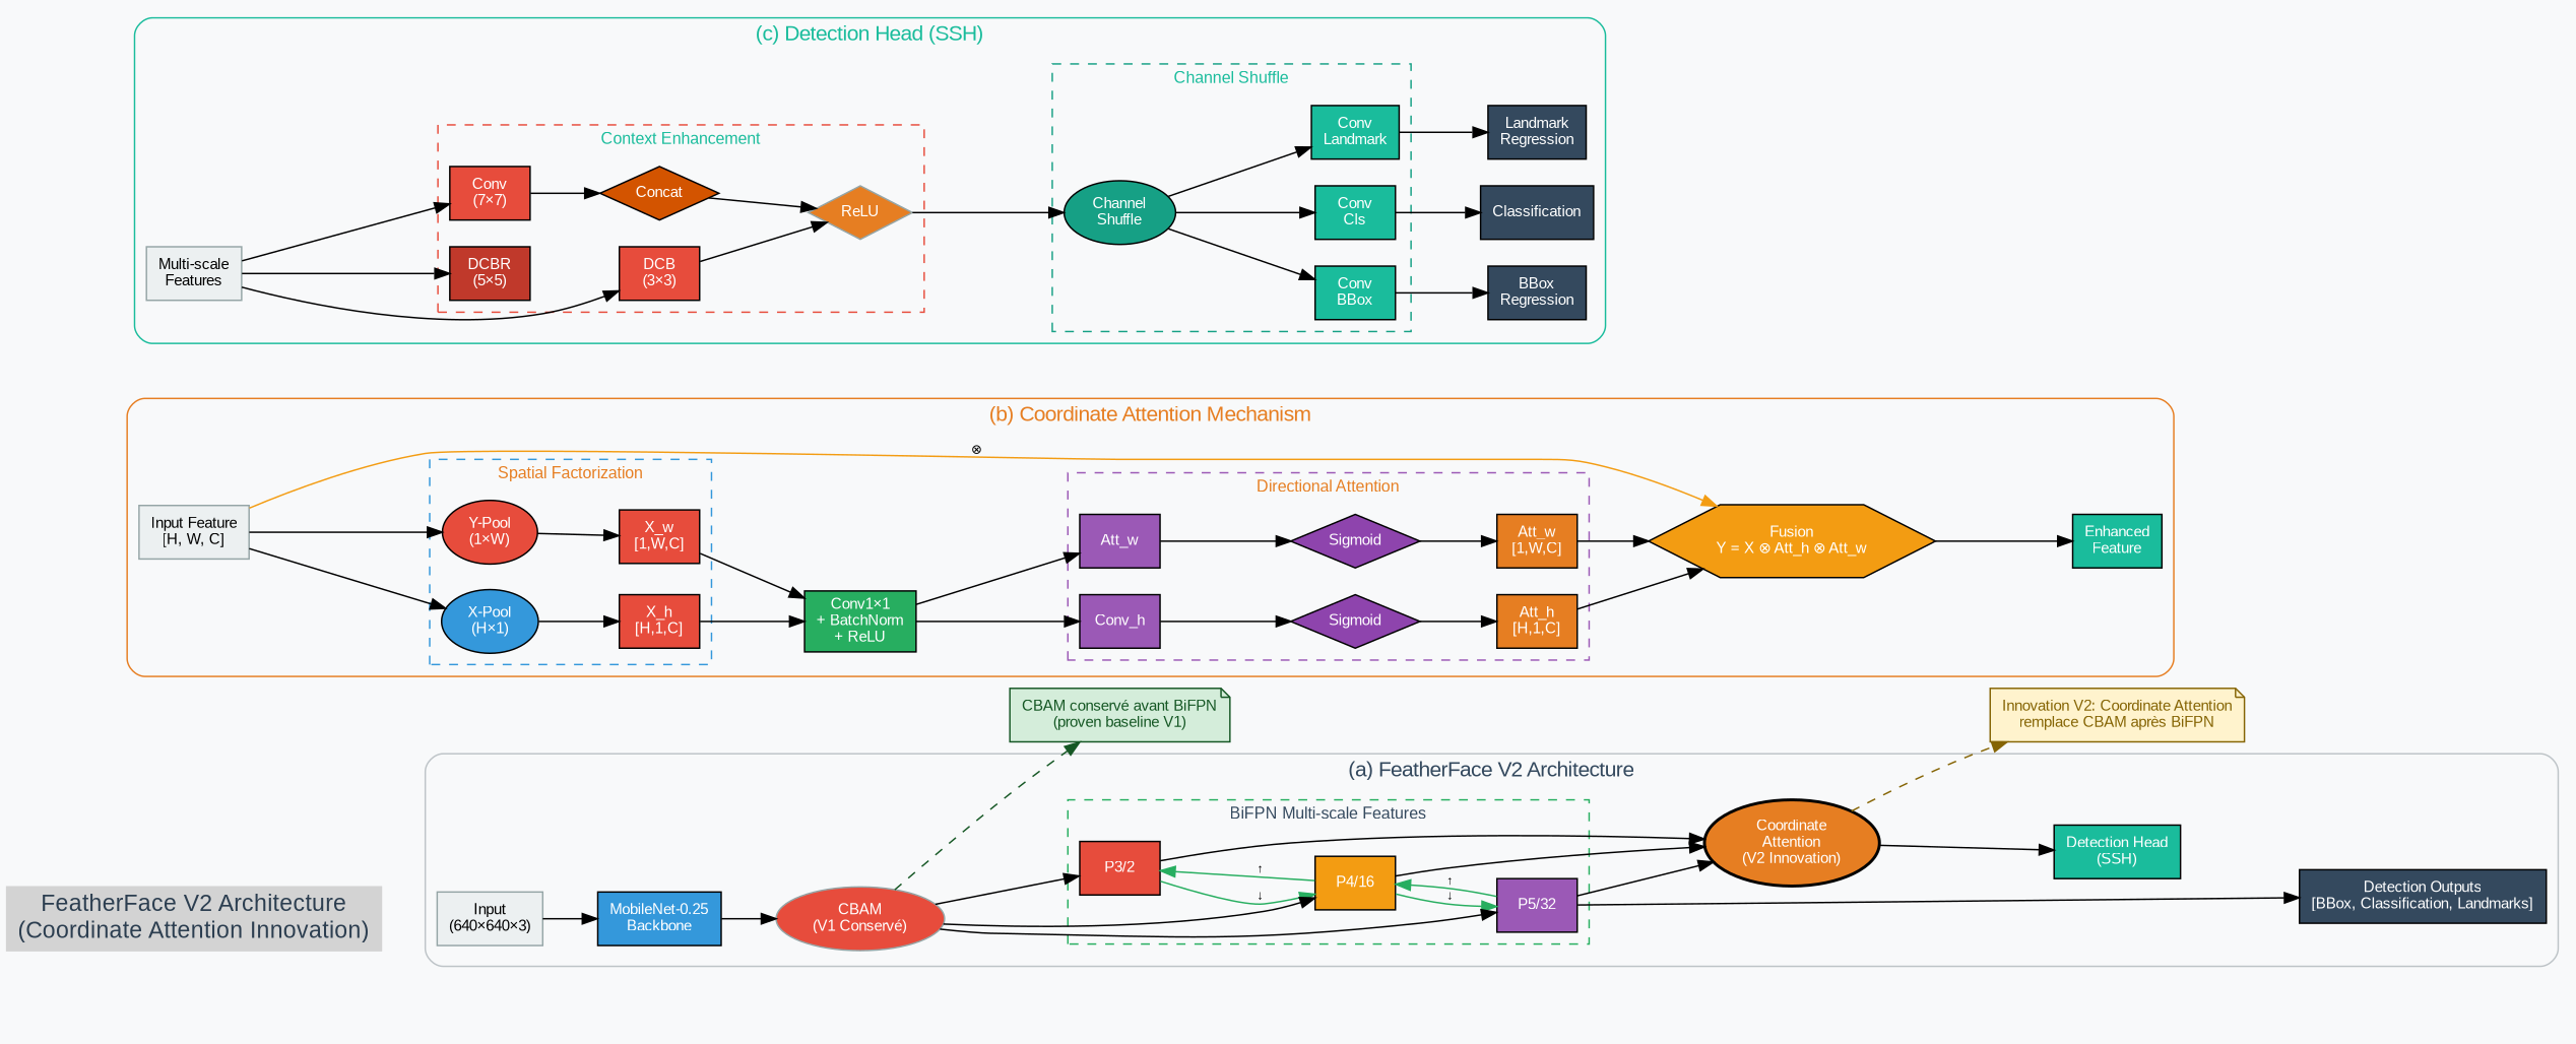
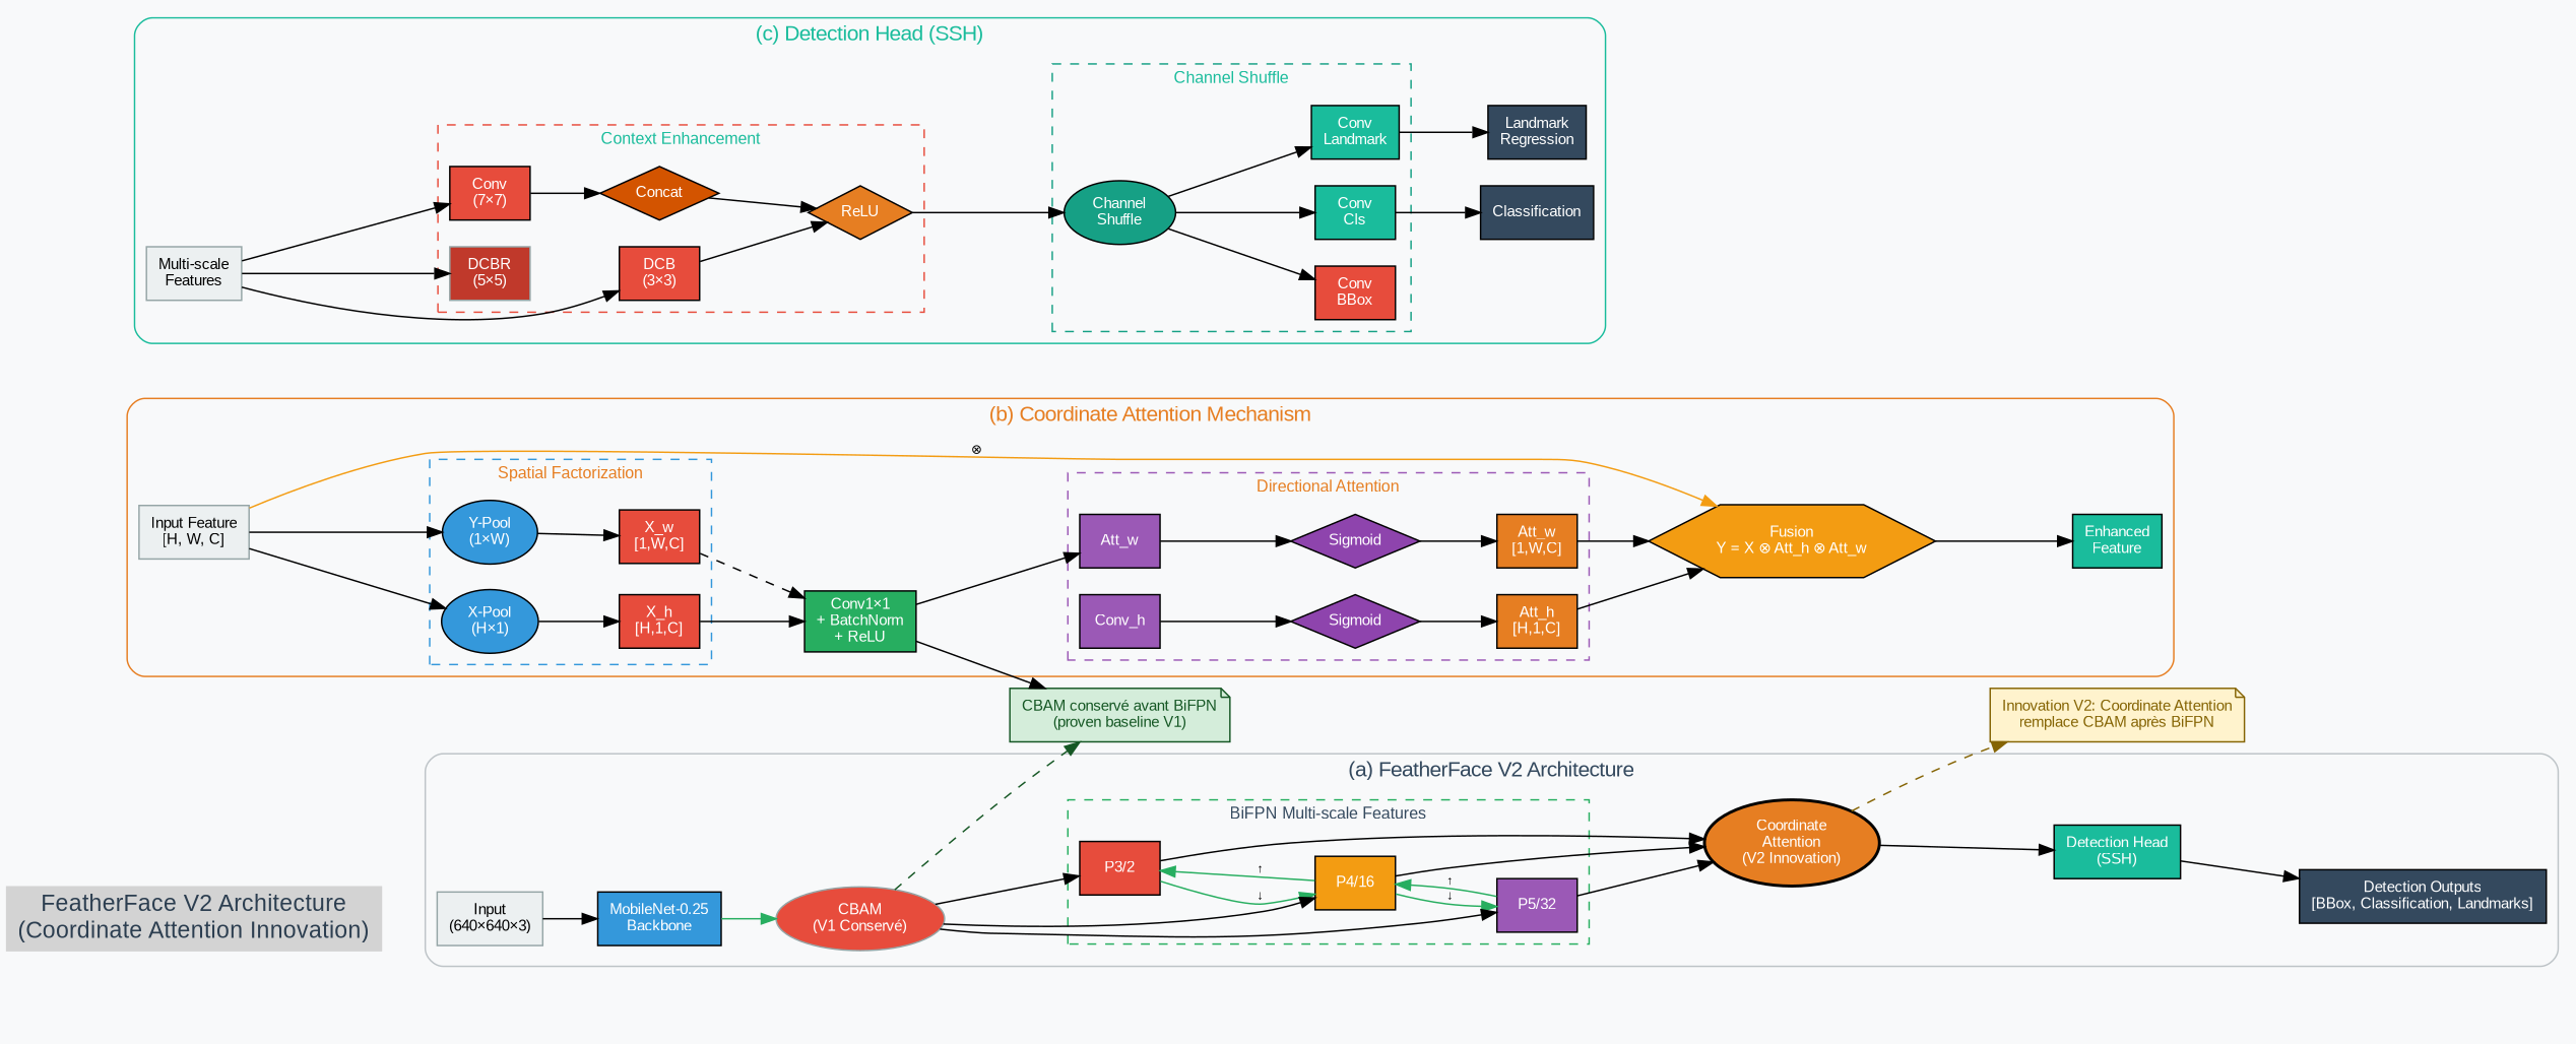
  digraph {
    bgcolor="#f8f9fa"
    fontname=Arial
    fontsize=12
    rankdir=LR
    node [fillcolor="#e74c3c" fontcolor=white fontname=Arial fontsize=10 shape=box style=filled]
    edge [fontname=Arial fontsize=9]
    n1 [label="P3/2"]
    n2 [fillcolor="#f39c12" label="P4/16"]
    n3 [fillcolor="#9b59b6" label="P5/32"]
    n4 [color="#95a5a6" fillcolor="#ecf0f1" label="Input\n(640×640×3)" fontcolor=""]
    n5 [fillcolor="#3498db" label="MobileNet-0.25\nBackbone"]
    n6 [color="#95a5a6" label="CBAM\n(V1 Conservé)" shape=ellipse]
    n7 [fillcolor="#e67e22" label="Coordinate\nAttention\n(V2 Innovation)" shape=ellipse style="filled,bold"]
    n8 [fillcolor="#1abc9c" label="Detection Head\n(SSH)"]
    n9 [fillcolor="#34495e" label="Detection Outputs\n[BBox, Classification, Landmarks]"]
    n10 [fillcolor="#3498db" label="X-Pool\n(H×1)" shape=ellipse]
-   n11 [label="Y-Pool\n(1×W)" shape=ellipse]
+   n11 [fillcolor="#3498db" label="Y-Pool\n(1×W)" shape=ellipse]
    n12 [label="X_h\n[H,1,C]"]
    n13 [label="X_w\n[1,W,C]"]
    n14 [fillcolor="#9b59b6" label=Conv_h]
    n15 [fillcolor="#9b59b6" label=Att_w]
    n16 [fillcolor="#8e44ad" label=Sigmoid shape=diamond]
    n17 [fillcolor="#8e44ad" label=Sigmoid shape=diamond]
    n18 [fillcolor="#e67e22" label="Att_h\n[H,1,C]"]
    n19 [fillcolor="#e67e22" label="Att_w\n[1,W,C]"]
    n20 [color="#95a5a6" fillcolor="#ecf0f1" label="Input Feature\n[H, W, C]" fontcolor=""]
    n21 [fillcolor="#f39c12" label="Fusion\nY = X ⊗ Att_h ⊗ Att_w" shape=hexagon]
    n22 [fillcolor="#27ae60" label="Conv1×1\n+ BatchNorm\n+ ReLU"]
    n23 [fillcolor="#1abc9c" label="Enhanced\nFeature"]
    n24 [label="DCB\n(3×3)"]
-   n25 [fillcolor="#c0392b" label="DCBR\n(5×5)"]
+   n25 [fillcolor="#c0392b" label="DCBR\n(5×5)" color="#95a5a6"]
    n26 [label="Conv\n(7×7)"]
    n27 [fillcolor="#d35400" label=Concat shape=diamond]
-   n28 [fillcolor="#e67e22" label=ReLU shape=diamond color="#95a5a6"]
+   n28 [fillcolor="#e67e22" label=ReLU shape=diamond]
    n29 [fillcolor="#16a085" label="Channel\nShuffle" shape=ellipse]
-   n30 [fillcolor="#1abc9c" label="Conv\nBBox"]
+   n30 [label="Conv\nBBox"]
    n31 [fillcolor="#1abc9c" label="Conv\nCls"]
    n32 [fillcolor="#1abc9c" label="Conv\nLandmark"]
    n33 [color="#95a5a6" fillcolor="#ecf0f1" label="Multi-scale\nFeatures" fontcolor=""]
-   n34 [fillcolor="#34495e" label="BBox\nRegression"]
    n35 [fillcolor="#34495e" label=Classification]
    n36 [fillcolor="#34495e" label="Landmark\nRegression"]
    n37 [color="#155724" fillcolor="#d4edda" fontcolor="#155724" label="CBAM conservé avant BiFPN\n(proven baseline V1)" shape=note]
    n38 [color="#856404" fillcolor="#fff3cd" fontcolor="#856404" label="Innovation V2: Coordinate Attention\nremplace CBAM après BiFPN" shape=note]
    n39 [fontcolor="#2c3e50" fontsize=16 label="FeatherFace V2 Architecture\n(Coordinate Attention Innovation)" shape=plaintext fillcolor=""]
    subgraph cluster_1 {
      color="#bdc3c7"
      fontcolor="#34495e"
      fontsize=14
      label="(a) FeatherFace V2 Architecture"
      style=rounded
      n4
      n5
      n6
      n7
      n8
      n9
      subgraph cluster_2 {
        color="#27ae60"
        fontcolor="#34495e"
        fontsize=11
        label="BiFPN Multi-scale Features"
        style=dashed
        n1
        n2
        n3
      }
    }
    subgraph cluster_3 {
      color="#e67e22"
      fontcolor="#e67e22"
      fontsize=14
      label="(b) Coordinate Attention Mechanism"
      style=rounded
      n20
      n21
      n22
      n23
      subgraph cluster_4 {
        color="#3498db"
        fontcolor="#e67e22"
        fontsize=11
        label="Spatial Factorization"
        style=dashed
        n10
        n11
        n12
        n13
      }
      subgraph cluster_5 {
        color="#9b59b6"
        fontcolor="#e67e22"
        fontsize=11
        label="Directional Attention"
        style=dashed
        n14
        n15
        n16
        n17
        n18
        n19
      }
    }
    subgraph cluster_6 {
      color="#1abc9c"
      fontcolor="#1abc9c"
      fontsize=14
      label="(c) Detection Head (SSH)"
      style=rounded
      n33
-     n34
      n35
      n36
      subgraph cluster_7 {
        color="#e74c3c"
        fontcolor="#1abc9c"
        fontsize=11
        label="Context Enhancement"
        style=dashed
        n24
        n25
        n26
        n27
        n28
      }
      subgraph cluster_8 {
        color="#16a085"
        fontcolor="#1abc9c"
        fontsize=11
        label="Channel Shuffle"
        style=dashed
        n29
        n30
        n31
        n32
      }
    }
    n1 -> n2 [color="#27ae60" label="↓"]
    n1 -> n7
    n2 -> n1 [color="#27ae60" label="↑"]
    n2 -> n3 [color="#27ae60" label="↓"]
    n2 -> n7
    n3 -> n2 [color="#27ae60" label="↑"]
    n3 -> n7
    n4 -> n5
-   n5 -> n6
+   n5 -> n6 [color="#27ae60"]
    n6 -> n1
    n6 -> n2
    n6 -> n3
    n6 -> n37 [color="#155724" style=dashed]
    n7 -> n8
    n7 -> n20 [constraint=false style=invis]
    n7 -> n38 [color="#856404" style=dashed]
-   n3 -> n9
+   n8 -> n9
    n8 -> n33 [constraint=false style=invis]
    n10 -> n12
    n11 -> n13
    n12 -> n22
-   n13 -> n22
+   n13 -> n22 [style=dashed]
    n14 -> n16
    n15 -> n17
    n16 -> n18
    n17 -> n19
    n18 -> n21
    n19 -> n21
    n20 -> n10
    n20 -> n11
    n20 -> n21 [color="#f39c12" label="⊗"]
    n21 -> n23
-   n22 -> n14
+   n22 -> n37
    n22 -> n15
    n24 -> n28
    n26 -> n27
    n27 -> n28
    n28 -> n29
    n29 -> n30
    n29 -> n31
    n29 -> n32
-   n30 -> n34
    n31 -> n35
    n32 -> n36
    n33 -> n24
    n33 -> n25
    n33 -> n26
    n39 -> n4 [style=invis]
  }
